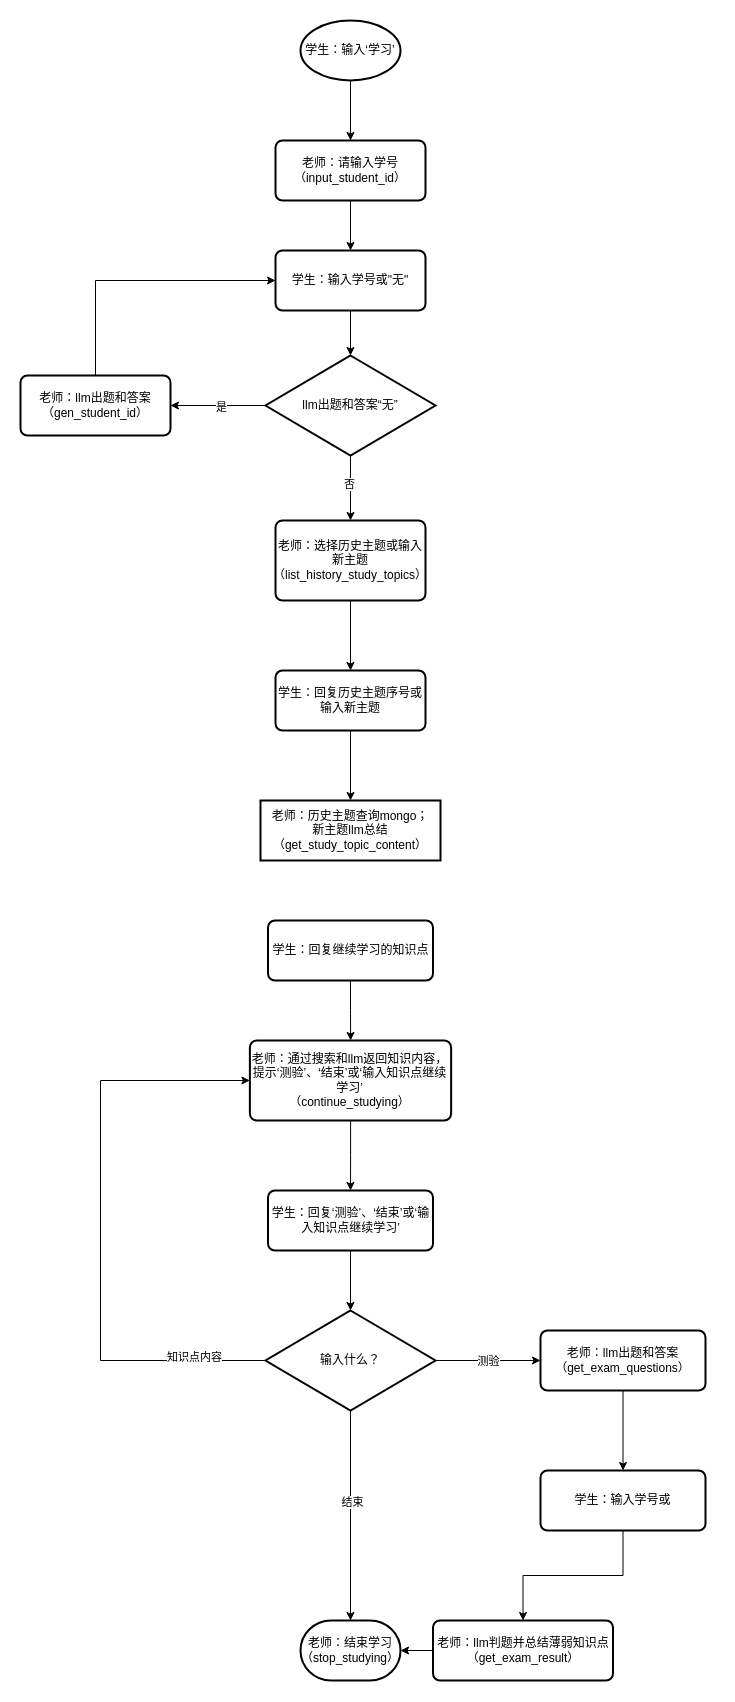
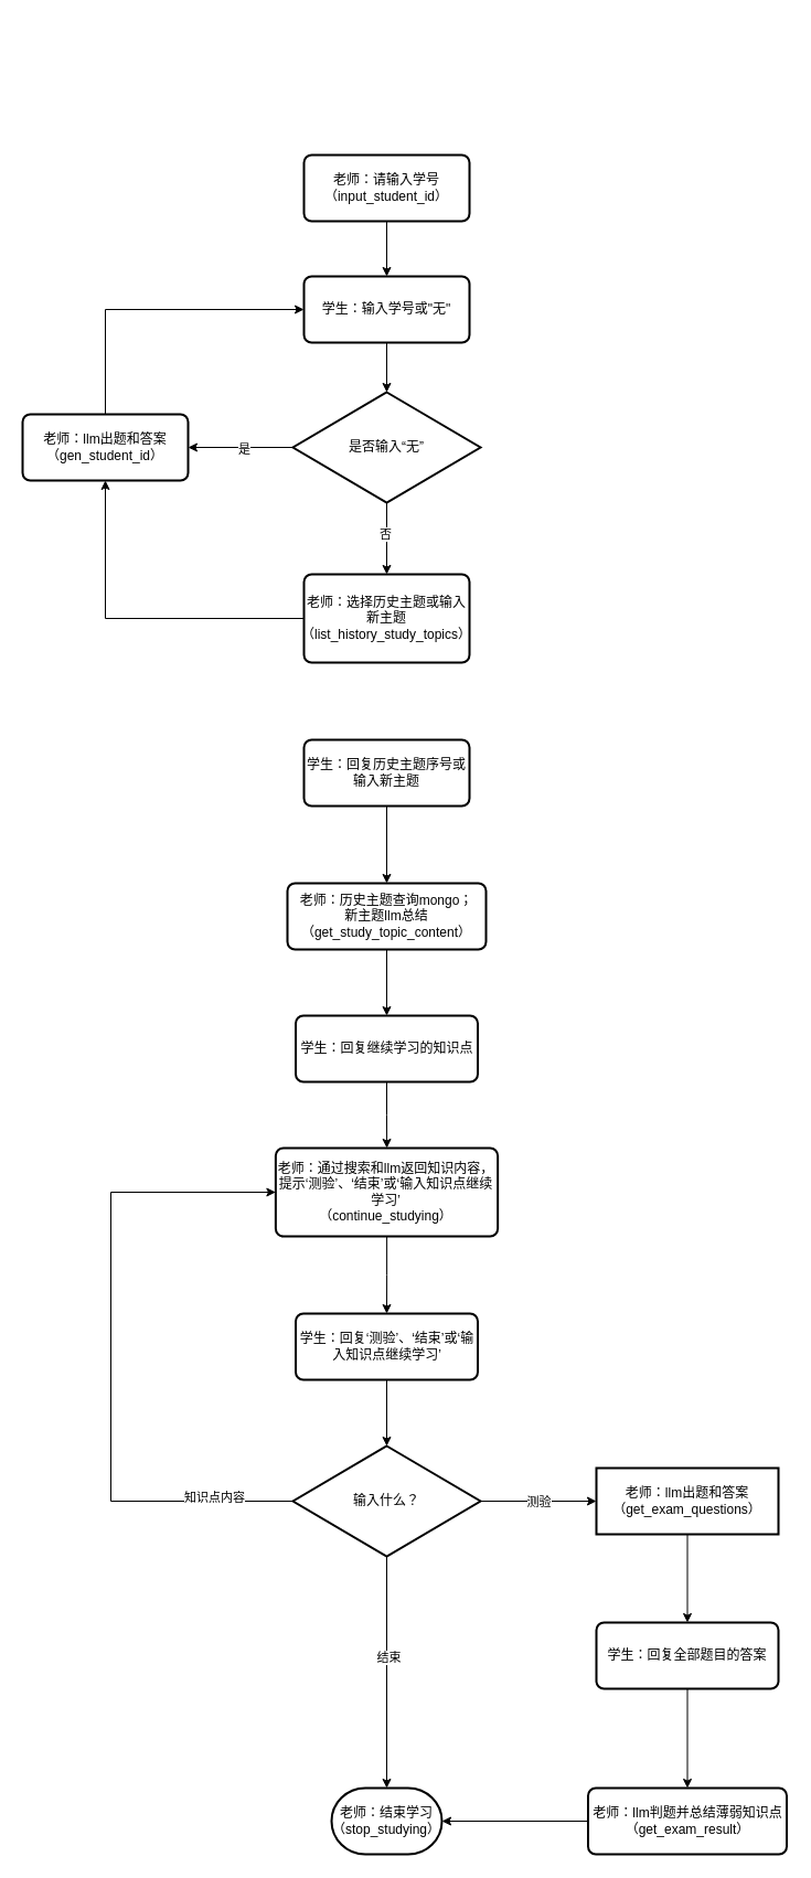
  <mxCell id="0" />
  <mxCell id="1" parent="0" />
- <mxCell id="2" value="" style="edgeStyle=orthogonalEdgeStyle;rounded=0;orthogonalLoop=1;jettySize=auto;html=1;" edge="1" parent="1" source="3" target="5"><mxGeometry relative="1" as="geometry" /></mxCell>
- <mxCell id="3" value="学生：输入‘学习’" style="strokeWidth=2;html=1;shape=mxgraph.flowchart.start_1;whiteSpace=wrap;" vertex="1" parent="1"><mxGeometry x="300" y="20" width="100" height="60" as="geometry" /></mxCell>
  <mxCell id="4" value="" style="edgeStyle=orthogonalEdgeStyle;rounded=0;orthogonalLoop=1;jettySize=auto;html=1;" edge="1" parent="1" source="5" target="7"><mxGeometry relative="1" as="geometry" /></mxCell>
  <mxCell id="5" value="老师：请输入学号&lt;div&gt;（input_student_id）&lt;/div&gt;" style="rounded=1;whiteSpace=wrap;html=1;absoluteArcSize=1;arcSize=14;strokeWidth=2;" vertex="1" parent="1"><mxGeometry x="275" y="140" width="150" height="60" as="geometry" /></mxCell>
  <mxCell id="6" value="" style="edgeStyle=orthogonalEdgeStyle;rounded=0;orthogonalLoop=1;jettySize=auto;html=1;" edge="1" parent="1" source="7" target="12"><mxGeometry relative="1" as="geometry" /></mxCell>
  <mxCell id="7" value="学生：输入学号或&quot;无&quot;" style="rounded=1;whiteSpace=wrap;html=1;absoluteArcSize=1;arcSize=14;strokeWidth=2;" vertex="1" parent="1"><mxGeometry x="275" y="250" width="150" height="60" as="geometry" /></mxCell>
  <mxCell id="8" value="" style="edgeStyle=orthogonalEdgeStyle;rounded=0;orthogonalLoop=1;jettySize=auto;html=1;" edge="1" parent="1" source="12" target="14"><mxGeometry relative="1" as="geometry" /></mxCell>
  <mxCell id="9" value="是" style="edgeLabel;html=1;align=center;verticalAlign=middle;resizable=0;points=[];" vertex="1" connectable="0" parent="8"><mxGeometry x="-0.053" y="1" relative="1" as="geometry"><mxPoint as="offset" /></mxGeometry></mxCell>
  <mxCell id="10" value="" style="edgeStyle=orthogonalEdgeStyle;rounded=0;orthogonalLoop=1;jettySize=auto;html=1;" edge="1" parent="1" source="12" target="16"><mxGeometry relative="1" as="geometry" /></mxCell>
  <mxCell id="11" value="否" style="edgeLabel;html=1;align=center;verticalAlign=middle;resizable=0;points=[];" vertex="1" connectable="0" parent="10"><mxGeometry x="-0.147" y="-2" relative="1" as="geometry"><mxPoint as="offset" /></mxGeometry></mxCell>
- <mxCell id="12" value="llm出题和答案“无”" style="strokeWidth=2;html=1;shape=mxgraph.flowchart.decision;whiteSpace=wrap;" vertex="1" parent="1"><mxGeometry x="265" y="355" width="170" height="100" as="geometry" /></mxCell>
+ <mxCell id="12" value="是否输入“无”" style="strokeWidth=2;html=1;shape=mxgraph.flowchart.decision;whiteSpace=wrap;" vertex="1" parent="1"><mxGeometry x="265" y="355" width="170" height="100" as="geometry" /></mxCell>
  <mxCell id="13" style="edgeStyle=orthogonalEdgeStyle;rounded=0;orthogonalLoop=1;jettySize=auto;html=1;exitX=0.5;exitY=0;exitDx=0;exitDy=0;entryX=0;entryY=0.5;entryDx=0;entryDy=0;" edge="1" parent="1" source="14" target="7"><mxGeometry relative="1" as="geometry" /></mxCell>
  <mxCell id="14" value="老师：llm出题和答案&lt;div&gt;（gen_student_id）&lt;/div&gt;" style="rounded=1;whiteSpace=wrap;html=1;absoluteArcSize=1;arcSize=14;strokeWidth=2;" vertex="1" parent="1"><mxGeometry x="20" y="375" width="150" height="60" as="geometry" /></mxCell>
- <mxCell id="15" value="" style="edgeStyle=orthogonalEdgeStyle;rounded=0;orthogonalLoop=1;jettySize=auto;html=1;" edge="1" parent="1" source="16" target="22"><mxGeometry relative="1" as="geometry" /></mxCell>
+ <mxCell id="15" value="" style="edgeStyle=orthogonalEdgeStyle;rounded=0;orthogonalLoop=1;jettySize=auto;html=1;" edge="1" parent="1" source="16" target="14"><mxGeometry relative="1" as="geometry" /></mxCell>
  <mxCell id="16" value="老师：选择历史主题或输入新主题&lt;div&gt;（list_history_study_topics）&lt;/div&gt;" style="rounded=1;whiteSpace=wrap;html=1;absoluteArcSize=1;arcSize=14;strokeWidth=2;" vertex="1" parent="1"><mxGeometry x="275" y="520" width="150" height="80" as="geometry" /></mxCell>
- <mxCell id="18" value="老师：历史主题查询mongo；&lt;div&gt;新主题llm总结&lt;br&gt;&lt;div&gt;（get_study_topic_content）&lt;/div&gt;&lt;/div&gt;" style="whiteSpace=wrap;html=1;absoluteArcSize=1;arcSize=14;strokeWidth=2;rounded=0;" vertex="1" parent="1"><mxGeometry x="260" y="800" width="180" height="60" as="geometry" /></mxCell>
+ <mxCell id="17" value="" style="edgeStyle=orthogonalEdgeStyle;rounded=0;orthogonalLoop=1;jettySize=auto;html=1;" edge="1" parent="1" source="18" target="24"><mxGeometry relative="1" as="geometry" /></mxCell>
+ <mxCell id="18" value="老师：历史主题查询mongo；&lt;div&gt;新主题llm总结&lt;br&gt;&lt;div&gt;（get_study_topic_content）&lt;/div&gt;&lt;/div&gt;" style="rounded=1;whiteSpace=wrap;html=1;absoluteArcSize=1;arcSize=14;strokeWidth=2;" vertex="1" parent="1"><mxGeometry x="260" y="800" width="180" height="60" as="geometry" /></mxCell>
  <mxCell id="19" value="" style="edgeStyle=orthogonalEdgeStyle;rounded=0;orthogonalLoop=1;jettySize=auto;html=1;" edge="1" parent="1" source="20" target="33"><mxGeometry relative="1" as="geometry" /></mxCell>
  <mxCell id="20" value="老师：通过搜索和llm返回知识内容，提示‘测验’、‘结束’或‘输入知识点继续学习’&lt;br&gt;&lt;div&gt;&lt;div&gt;&lt;div&gt;（continue_studying）&lt;/div&gt;&lt;/div&gt;&lt;/div&gt;" style="rounded=1;whiteSpace=wrap;html=1;absoluteArcSize=1;arcSize=14;strokeWidth=2;" vertex="1" parent="1"><mxGeometry x="249.38" y="1040" width="201.25" height="80" as="geometry" /></mxCell>
  <mxCell id="21" value="" style="edgeStyle=orthogonalEdgeStyle;rounded=0;orthogonalLoop=1;jettySize=auto;html=1;entryX=0.5;entryY=0;entryDx=0;entryDy=0;" edge="1" parent="1" source="22" target="18"><mxGeometry relative="1" as="geometry"><mxPoint x="350" y="790" as="targetPoint" /></mxGeometry></mxCell>
  <mxCell id="22" value="学生：回复历史主题序号或输入新主题" style="rounded=1;whiteSpace=wrap;html=1;absoluteArcSize=1;arcSize=14;strokeWidth=2;" vertex="1" parent="1"><mxGeometry x="275" y="670" width="150" height="60" as="geometry" /></mxCell>
  <mxCell id="23" value="" style="edgeStyle=orthogonalEdgeStyle;rounded=0;orthogonalLoop=1;jettySize=auto;html=1;" edge="1" parent="1" source="24" target="20"><mxGeometry relative="1" as="geometry" /></mxCell>
  <mxCell id="24" value="学生：回复继续学习的知识点" style="rounded=1;whiteSpace=wrap;html=1;absoluteArcSize=1;arcSize=14;strokeWidth=2;" vertex="1" parent="1"><mxGeometry x="267.5" y="920" width="165" height="60" as="geometry" /></mxCell>
  <mxCell id="25" value="" style="edgeStyle=orthogonalEdgeStyle;rounded=0;orthogonalLoop=1;jettySize=auto;html=1;entryX=0.5;entryY=0;entryDx=0;entryDy=0;entryPerimeter=0;" edge="1" parent="1" source="31" target="40"><mxGeometry relative="1" as="geometry"><mxPoint x="350.01" y="1620" as="targetPoint" /></mxGeometry></mxCell>
  <mxCell id="26" value="结束" style="edgeLabel;html=1;align=center;verticalAlign=middle;resizable=0;points=[];" vertex="1" connectable="0" parent="25"><mxGeometry x="-0.133" y="1" relative="1" as="geometry"><mxPoint as="offset" /></mxGeometry></mxCell>
  <mxCell id="27" style="edgeStyle=orthogonalEdgeStyle;rounded=0;orthogonalLoop=1;jettySize=auto;html=1;exitX=0;exitY=0.5;exitDx=0;exitDy=0;exitPerimeter=0;entryX=0;entryY=0.5;entryDx=0;entryDy=0;" edge="1" parent="1" source="31" target="20"><mxGeometry relative="1" as="geometry"><mxPoint x="100" y="940" as="targetPoint" /><Array as="points"><mxPoint x="100" y="1360" /><mxPoint x="100" y="1080" /></Array></mxGeometry></mxCell>
  <mxCell id="28" value="知识点内容" style="edgeLabel;html=1;align=center;verticalAlign=middle;resizable=0;points=[];" vertex="1" connectable="0" parent="27"><mxGeometry x="-0.758" y="-4" relative="1" as="geometry"><mxPoint as="offset" /></mxGeometry></mxCell>
  <mxCell id="29" value="" style="edgeStyle=orthogonalEdgeStyle;rounded=0;orthogonalLoop=1;jettySize=auto;html=1;" edge="1" parent="1" source="31" target="35"><mxGeometry relative="1" as="geometry" /></mxCell>
  <mxCell id="30" value="测验" style="edgeLabel;html=1;align=center;verticalAlign=middle;resizable=0;points=[];" vertex="1" connectable="0" parent="29"><mxGeometry x="-0.01" relative="1" as="geometry"><mxPoint as="offset" /></mxGeometry></mxCell>
  <mxCell id="31" value="输入什么？" style="strokeWidth=2;html=1;shape=mxgraph.flowchart.decision;whiteSpace=wrap;" vertex="1" parent="1"><mxGeometry x="265.01" y="1310" width="170" height="100" as="geometry" /></mxCell>
  <mxCell id="32" value="" style="edgeStyle=orthogonalEdgeStyle;rounded=0;orthogonalLoop=1;jettySize=auto;html=1;" edge="1" parent="1" source="33" target="31"><mxGeometry relative="1" as="geometry" /></mxCell>
  <mxCell id="33" value="学生：回复‘测验’、‘结束’或‘输入知识点继续学习’" style="rounded=1;whiteSpace=wrap;html=1;absoluteArcSize=1;arcSize=14;strokeWidth=2;" vertex="1" parent="1"><mxGeometry x="267.5" y="1190" width="165" height="60" as="geometry" /></mxCell>
  <mxCell id="34" value="" style="edgeStyle=orthogonalEdgeStyle;rounded=0;orthogonalLoop=1;jettySize=auto;html=1;" edge="1" parent="1" source="35" target="37"><mxGeometry relative="1" as="geometry" /></mxCell>
- <mxCell id="35" value="老师：llm出题和答案&lt;div&gt;（get_exam_questions）&lt;/div&gt;" style="rounded=1;whiteSpace=wrap;html=1;absoluteArcSize=1;arcSize=14;strokeWidth=2;" vertex="1" parent="1"><mxGeometry x="540" y="1330" width="165" height="60" as="geometry" /></mxCell>
+ <mxCell id="35" value="老师：llm出题和答案&lt;div&gt;（get_exam_questions）&lt;/div&gt;" style="whiteSpace=wrap;html=1;absoluteArcSize=1;arcSize=14;strokeWidth=2;rounded=0;" vertex="1" parent="1"><mxGeometry x="540" y="1330" width="165" height="60" as="geometry" /></mxCell>
  <mxCell id="36" value="" style="edgeStyle=orthogonalEdgeStyle;rounded=0;orthogonalLoop=1;jettySize=auto;html=1;" edge="1" parent="1" source="37" target="39"><mxGeometry relative="1" as="geometry" /></mxCell>
- <mxCell id="37" value="学生：输入学号或" style="rounded=1;whiteSpace=wrap;html=1;absoluteArcSize=1;arcSize=14;strokeWidth=2;" vertex="1" parent="1"><mxGeometry x="540" y="1470" width="165" height="60" as="geometry" /></mxCell>
+ <mxCell id="37" value="学生：回复全部题目的答案" style="rounded=1;whiteSpace=wrap;html=1;absoluteArcSize=1;arcSize=14;strokeWidth=2;" vertex="1" parent="1"><mxGeometry x="540" y="1470" width="165" height="60" as="geometry" /></mxCell>
  <mxCell id="38" value="" style="edgeStyle=orthogonalEdgeStyle;rounded=0;orthogonalLoop=1;jettySize=auto;html=1;entryX=1;entryY=0.5;entryDx=0;entryDy=0;entryPerimeter=0;" edge="1" parent="1" source="39" target="40"><mxGeometry relative="1" as="geometry"><mxPoint x="432.5" y="1650" as="targetPoint" /></mxGeometry></mxCell>
- <mxCell id="39" value="老师：llm判题并总结薄弱知识点&lt;div&gt;（get_exam_result）&lt;/div&gt;" style="rounded=1;whiteSpace=wrap;html=1;absoluteArcSize=1;arcSize=14;strokeWidth=2;" vertex="1" parent="1"><mxGeometry x="432.5" y="1620" width="180" height="60" as="geometry" /></mxCell>
+ <mxCell id="39" value="老师：llm判题并总结薄弱知识点&lt;div&gt;（get_exam_result）&lt;/div&gt;" style="rounded=1;whiteSpace=wrap;html=1;absoluteArcSize=1;arcSize=14;strokeWidth=2;" vertex="1" parent="1"><mxGeometry x="532.5" y="1620" width="180" height="60" as="geometry" /></mxCell>
  <mxCell id="40" value="老师：结束学习&lt;div&gt;（stop_studying）&lt;/div&gt;" style="strokeWidth=2;html=1;shape=mxgraph.flowchart.terminator;whiteSpace=wrap;" vertex="1" parent="1"><mxGeometry x="300.01" y="1620" width="100" height="60" as="geometry" /></mxCell>
